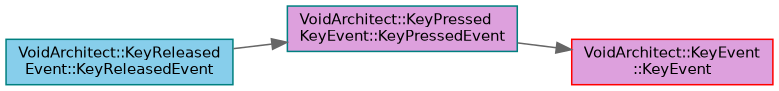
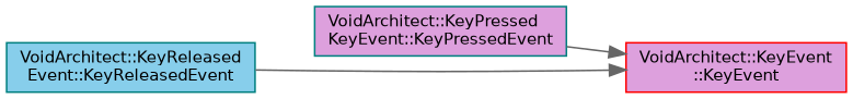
  digraph {
    rankdir=RL
    node [color=teal fillcolor=plum fontname=Helvetica fontsize=10 shape=box style=filled]
    edge [color=gray40 dir=back fontname=Helvetica fontsize=10 labelfontname=Helvetica labelfontsize=10 style=solid]
    n1 [color=red fontcolor=black height=0.2 label="VoidArchitect::KeyEvent\l::KeyEvent" width=0.4]
    n2 [height=0.2 label="VoidArchitect::KeyPressed\lKeyEvent::KeyPressedEvent" width=0.4]
    n3 [fillcolor=skyblue height=0.2 label="VoidArchitect::KeyReleased\lEvent::KeyReleasedEvent" width=0.4]
    n1 -> n2
-   n2 -> n3
+   n1 -> n3
  }
